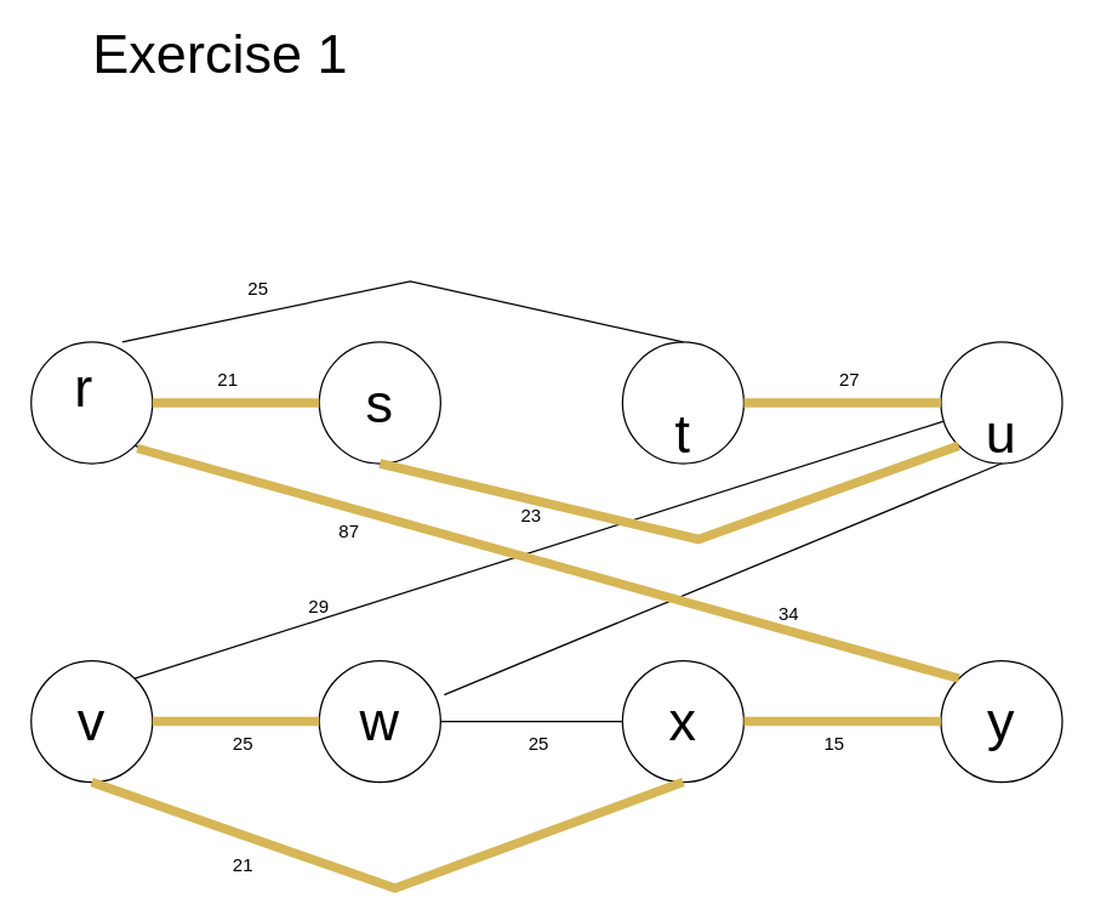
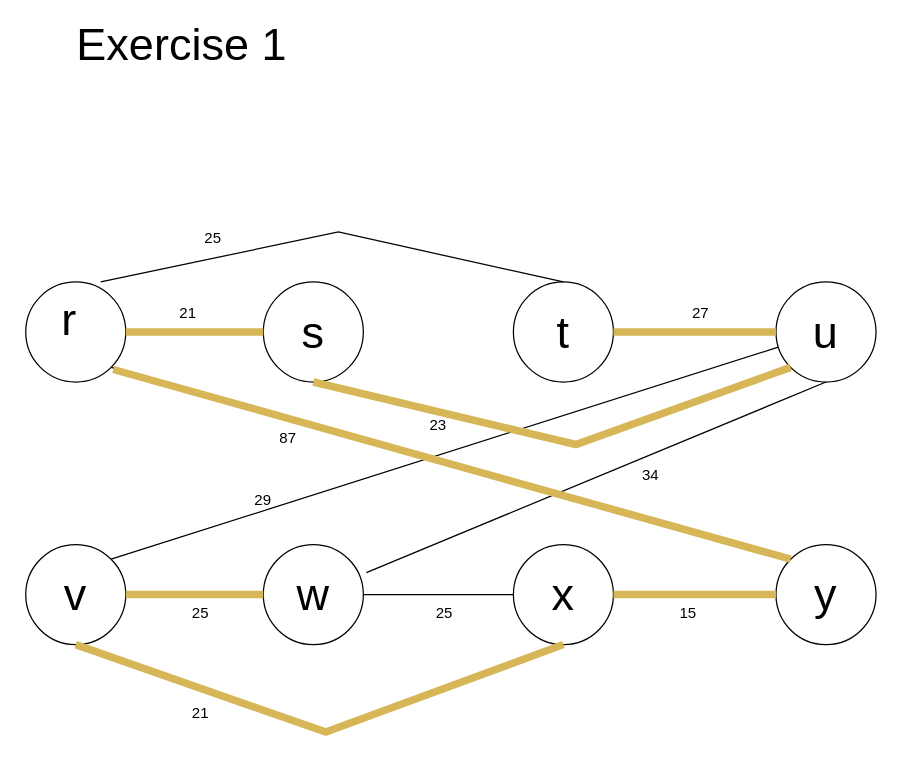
  <mxCell id="0" />
  <mxCell id="1" parent="0" />
  <mxCell id="2" value="" style="ellipse;whiteSpace=wrap;html=1;aspect=fixed;" vertex="1" parent="1"><mxGeometry x="20" y="225" width="80" height="80" as="geometry" /></mxCell>
  <mxCell id="3" value="&lt;font style=&quot;font-size: 36px;&quot;&gt;r&lt;/font&gt;" style="text;html=1;align=center;verticalAlign=middle;whiteSpace=wrap;rounded=0;" vertex="1" parent="1"><mxGeometry x="25" y="240" width="60" height="30" as="geometry" /></mxCell>
  <mxCell id="4" value="" style="ellipse;whiteSpace=wrap;html=1;aspect=fixed;" vertex="1" parent="1"><mxGeometry x="210" y="225" width="80" height="80" as="geometry" /></mxCell>
  <mxCell id="5" value="&lt;font style=&quot;font-size: 36px;&quot;&gt;s&lt;/font&gt;" style="text;html=1;align=center;verticalAlign=middle;whiteSpace=wrap;rounded=0;" vertex="1" parent="1"><mxGeometry x="220" y="250" width="60" height="30" as="geometry" /></mxCell>
  <mxCell id="6" value="" style="ellipse;whiteSpace=wrap;html=1;aspect=fixed;" vertex="1" parent="1"><mxGeometry x="410" y="225" width="80" height="80" as="geometry" /></mxCell>
- <mxCell id="7" value="&lt;font style=&quot;font-size: 36px;&quot;&gt;t&lt;/font&gt;" style="text;html=1;align=center;verticalAlign=middle;whiteSpace=wrap;rounded=0;" vertex="1" parent="1"><mxGeometry x="420" y="270" width="60" height="30" as="geometry" /></mxCell>
+ <mxCell id="7" value="&lt;font style=&quot;font-size: 36px;&quot;&gt;t&lt;/font&gt;" style="text;html=1;align=center;verticalAlign=middle;whiteSpace=wrap;rounded=0;" vertex="1" parent="1"><mxGeometry x="420" y="250" width="60" height="30" as="geometry" /></mxCell>
  <mxCell id="8" value="" style="ellipse;whiteSpace=wrap;html=1;aspect=fixed;" vertex="1" parent="1"><mxGeometry x="620" y="225" width="80" height="80" as="geometry" /></mxCell>
- <mxCell id="9" value="&lt;font style=&quot;font-size: 36px;&quot;&gt;u&lt;/font&gt;" style="text;html=1;align=center;verticalAlign=middle;whiteSpace=wrap;rounded=0;" vertex="1" parent="1"><mxGeometry x="630" y="270" width="60" height="30" as="geometry" /></mxCell>
+ <mxCell id="9" value="&lt;font style=&quot;font-size: 36px;&quot;&gt;u&lt;/font&gt;" style="text;html=1;align=center;verticalAlign=middle;whiteSpace=wrap;rounded=0;" vertex="1" parent="1"><mxGeometry x="630" y="250" width="60" height="30" as="geometry" /></mxCell>
  <mxCell id="10" value="" style="ellipse;whiteSpace=wrap;html=1;aspect=fixed;" vertex="1" parent="1"><mxGeometry x="20" y="435" width="80" height="80" as="geometry" /></mxCell>
  <mxCell id="11" value="&lt;font style=&quot;font-size: 36px;&quot;&gt;v&lt;/font&gt;" style="text;html=1;align=center;verticalAlign=middle;whiteSpace=wrap;rounded=0;" vertex="1" parent="1"><mxGeometry x="30" y="460" width="60" height="30" as="geometry" /></mxCell>
  <mxCell id="12" value="" style="ellipse;whiteSpace=wrap;html=1;aspect=fixed;" vertex="1" parent="1"><mxGeometry x="210" y="435" width="80" height="80" as="geometry" /></mxCell>
  <mxCell id="13" value="&lt;font style=&quot;font-size: 36px;&quot;&gt;w&lt;/font&gt;" style="text;html=1;align=center;verticalAlign=middle;whiteSpace=wrap;rounded=0;" vertex="1" parent="1"><mxGeometry x="220" y="460" width="60" height="30" as="geometry" /></mxCell>
  <mxCell id="14" value="" style="ellipse;whiteSpace=wrap;html=1;aspect=fixed;" vertex="1" parent="1"><mxGeometry x="410" y="435" width="80" height="80" as="geometry" /></mxCell>
  <mxCell id="15" value="&lt;font style=&quot;font-size: 36px;&quot;&gt;x&lt;/font&gt;" style="text;html=1;align=center;verticalAlign=middle;whiteSpace=wrap;rounded=0;" vertex="1" parent="1"><mxGeometry x="420" y="460" width="60" height="30" as="geometry" /></mxCell>
  <mxCell id="16" value="" style="ellipse;whiteSpace=wrap;html=1;aspect=fixed;" vertex="1" parent="1"><mxGeometry x="620" y="435" width="80" height="80" as="geometry" /></mxCell>
  <mxCell id="17" value="&lt;font style=&quot;font-size: 36px;&quot;&gt;y&lt;/font&gt;" style="text;html=1;align=center;verticalAlign=middle;whiteSpace=wrap;rounded=0;" vertex="1" parent="1"><mxGeometry x="630" y="460" width="60" height="30" as="geometry" /></mxCell>
  <mxCell id="18" value="" style="endArrow=none;html=1;rounded=0;exitX=1;exitY=0.5;exitDx=0;exitDy=0;entryX=0;entryY=0.5;entryDx=0;entryDy=0;" edge="1" parent="1" source="2" target="4"><mxGeometry width="50" height="50" relative="1" as="geometry"><mxPoint x="150" y="355" as="sourcePoint" /><mxPoint x="200" y="305" as="targetPoint" /></mxGeometry></mxCell>
  <mxCell id="19" value="21" style="text;html=1;align=center;verticalAlign=middle;whiteSpace=wrap;rounded=0;" vertex="1" parent="1"><mxGeometry x="120" y="235" width="60" height="30" as="geometry" /></mxCell>
  <mxCell id="20" value="" style="endArrow=none;html=1;rounded=0;exitX=0.75;exitY=0;exitDx=0;exitDy=0;exitPerimeter=0;entryX=0.5;entryY=0;entryDx=0;entryDy=0;" edge="1" parent="1" source="2" target="6"><mxGeometry width="50" height="50" relative="1" as="geometry"><mxPoint x="140" y="215" as="sourcePoint" /><mxPoint x="190" y="165" as="targetPoint" /><Array as="points"><mxPoint x="270" y="185" /></Array></mxGeometry></mxCell>
  <mxCell id="21" value="25" style="text;html=1;align=center;verticalAlign=middle;whiteSpace=wrap;rounded=0;" vertex="1" parent="1"><mxGeometry x="140" y="175" width="60" height="30" as="geometry" /></mxCell>
  <mxCell id="22" value="" style="endArrow=none;html=1;rounded=0;exitX=0.5;exitY=1;exitDx=0;exitDy=0;entryX=0;entryY=1;entryDx=0;entryDy=0;" edge="1" parent="1" source="4" target="8"><mxGeometry width="50" height="50" relative="1" as="geometry"><mxPoint x="310" y="335" as="sourcePoint" /><mxPoint x="360" y="285" as="targetPoint" /><Array as="points"><mxPoint x="460" y="355" /></Array></mxGeometry></mxCell>
  <mxCell id="23" value="23" style="text;html=1;align=center;verticalAlign=middle;whiteSpace=wrap;rounded=0;" vertex="1" parent="1"><mxGeometry x="320" y="325" width="60" height="30" as="geometry" /></mxCell>
  <mxCell id="24" value="" style="endArrow=none;html=1;rounded=0;exitX=1;exitY=1;exitDx=0;exitDy=0;entryX=0;entryY=0;entryDx=0;entryDy=0;" edge="1" parent="1" source="2" target="16"><mxGeometry width="50" height="50" relative="1" as="geometry"><mxPoint x="110" y="405" as="sourcePoint" /><mxPoint x="160" y="355" as="targetPoint" /></mxGeometry></mxCell>
  <mxCell id="25" value="87" style="text;html=1;align=center;verticalAlign=middle;whiteSpace=wrap;rounded=0;" vertex="1" parent="1"><mxGeometry x="200" y="335" width="60" height="30" as="geometry" /></mxCell>
  <mxCell id="26" value="" style="endArrow=none;html=1;rounded=0;exitX=1;exitY=0.5;exitDx=0;exitDy=0;entryX=0;entryY=0.5;entryDx=0;entryDy=0;" edge="1" parent="1" source="6" target="8"><mxGeometry width="50" height="50" relative="1" as="geometry"><mxPoint x="510" y="285" as="sourcePoint" /><mxPoint x="610" y="265" as="targetPoint" /></mxGeometry></mxCell>
  <mxCell id="27" value="27" style="text;html=1;align=center;verticalAlign=middle;whiteSpace=wrap;rounded=0;" vertex="1" parent="1"><mxGeometry x="530" y="235" width="60" height="30" as="geometry" /></mxCell>
  <mxCell id="28" value="" style="endArrow=none;html=1;rounded=0;exitX=1;exitY=0;exitDx=0;exitDy=0;" edge="1" parent="1" source="10" target="8"><mxGeometry width="50" height="50" relative="1" as="geometry"><mxPoint x="140" y="445" as="sourcePoint" /><mxPoint x="660" y="365" as="targetPoint" /></mxGeometry></mxCell>
  <mxCell id="29" value="29" style="text;html=1;align=center;verticalAlign=middle;whiteSpace=wrap;rounded=0;" vertex="1" parent="1"><mxGeometry x="180" y="385" width="60" height="30" as="geometry" /></mxCell>
  <mxCell id="30" value="" style="endArrow=none;html=1;rounded=0;exitX=1.03;exitY=0.28;exitDx=0;exitDy=0;exitPerimeter=0;entryX=0.5;entryY=1;entryDx=0;entryDy=0;" edge="1" parent="1" source="12" target="8"><mxGeometry width="50" height="50" relative="1" as="geometry"><mxPoint x="330" y="455" as="sourcePoint" /><mxPoint x="380" y="405" as="targetPoint" /></mxGeometry></mxCell>
- <mxCell id="31" value="34" style="text;html=1;align=center;verticalAlign=middle;whiteSpace=wrap;rounded=0;" vertex="1" parent="1"><mxGeometry x="490" y="390" width="60" height="30" as="geometry" /></mxCell>
+ <mxCell id="31" value="34" style="text;html=1;align=center;verticalAlign=middle;whiteSpace=wrap;rounded=0;" vertex="1" parent="1"><mxGeometry x="490" y="365" width="60" height="30" as="geometry" /></mxCell>
  <mxCell id="32" value="" style="endArrow=none;html=1;rounded=0;exitX=1;exitY=0.5;exitDx=0;exitDy=0;entryX=0;entryY=0.5;entryDx=0;entryDy=0;" edge="1" parent="1" source="10" target="12"><mxGeometry width="50" height="50" relative="1" as="geometry"><mxPoint x="140" y="525" as="sourcePoint" /><mxPoint x="190" y="475" as="targetPoint" /></mxGeometry></mxCell>
  <mxCell id="33" value="25" style="text;html=1;align=center;verticalAlign=middle;whiteSpace=wrap;rounded=0;" vertex="1" parent="1"><mxGeometry x="130" y="475" width="60" height="30" as="geometry" /></mxCell>
  <mxCell id="34" value="" style="endArrow=none;html=1;rounded=0;exitX=0.5;exitY=1;exitDx=0;exitDy=0;entryX=0.5;entryY=1;entryDx=0;entryDy=0;" edge="1" parent="1" source="10" target="14"><mxGeometry width="50" height="50" relative="1" as="geometry"><mxPoint x="80" y="625" as="sourcePoint" /><mxPoint x="130" y="575" as="targetPoint" /><Array as="points"><mxPoint x="260" y="585" /></Array></mxGeometry></mxCell>
  <mxCell id="35" value="21" style="text;html=1;align=center;verticalAlign=middle;whiteSpace=wrap;rounded=0;" vertex="1" parent="1"><mxGeometry x="130" y="555" width="60" height="30" as="geometry" /></mxCell>
  <mxCell id="36" value="" style="endArrow=none;html=1;rounded=0;exitX=1;exitY=0.5;exitDx=0;exitDy=0;entryX=0;entryY=0.5;entryDx=0;entryDy=0;" edge="1" parent="1" source="14" target="16"><mxGeometry width="50" height="50" relative="1" as="geometry"><mxPoint x="510" y="565" as="sourcePoint" /><mxPoint x="560" y="515" as="targetPoint" /></mxGeometry></mxCell>
  <mxCell id="37" value="15" style="text;html=1;align=center;verticalAlign=middle;whiteSpace=wrap;rounded=0;" vertex="1" parent="1"><mxGeometry x="520" y="475" width="60" height="30" as="geometry" /></mxCell>
  <mxCell id="38" value="" style="endArrow=none;html=1;rounded=0;exitX=1;exitY=0.5;exitDx=0;exitDy=0;entryX=0;entryY=0.5;entryDx=0;entryDy=0;" edge="1" parent="1" source="12" target="14"><mxGeometry width="50" height="50" relative="1" as="geometry"><mxPoint x="320" y="505" as="sourcePoint" /><mxPoint x="370" y="455" as="targetPoint" /></mxGeometry></mxCell>
  <mxCell id="39" value="25" style="text;html=1;align=center;verticalAlign=middle;whiteSpace=wrap;rounded=0;" vertex="1" parent="1"><mxGeometry x="325" y="475" width="60" height="30" as="geometry" /></mxCell>
  <mxCell id="40" value="&lt;font style=&quot;font-size: 36px;&quot;&gt;Exercise 1&lt;/font&gt;" style="text;html=1;align=center;verticalAlign=middle;whiteSpace=wrap;rounded=0;" vertex="1" parent="1"><mxGeometry x="50" y="20" width="190" height="30" as="geometry" /></mxCell>
  <mxCell id="41" value="" style="endArrow=none;html=1;rounded=0;" edge="1" parent="1"><mxGeometry width="50" height="50" relative="1" as="geometry"><mxPoint x="490" y="475" as="sourcePoint" /><mxPoint x="620" y="475" as="targetPoint" /></mxGeometry></mxCell>
  <mxCell id="42" value="" style="endArrow=none;html=1;rounded=0;exitX=1;exitY=0.5;exitDx=0;exitDy=0;entryX=0;entryY=0.5;entryDx=0;entryDy=0;fillColor=#fff2cc;strokeColor=#d6b656;strokeWidth=6;" edge="1" parent="1" source="10" target="12"><mxGeometry width="50" height="50" relative="1" as="geometry"><mxPoint x="140" y="565" as="sourcePoint" /><mxPoint x="190" y="515" as="targetPoint" /></mxGeometry></mxCell>
  <mxCell id="43" value="" style="endArrow=none;html=1;rounded=0;entryX=0.5;entryY=1;entryDx=0;entryDy=0;fillColor=#fff2cc;strokeColor=#d6b656;strokeWidth=6;" edge="1" parent="1" target="14"><mxGeometry width="50" height="50" relative="1" as="geometry"><mxPoint x="60" y="515" as="sourcePoint" /><mxPoint x="100" y="605" as="targetPoint" /><Array as="points"><mxPoint x="260" y="585" /></Array></mxGeometry></mxCell>
  <mxCell id="44" value="" style="endArrow=none;html=1;rounded=0;exitX=1;exitY=0.5;exitDx=0;exitDy=0;fillColor=#fff2cc;strokeColor=#d6b656;strokeWidth=6;" edge="1" parent="1" source="14"><mxGeometry width="50" height="50" relative="1" as="geometry"><mxPoint x="500" y="585" as="sourcePoint" /><mxPoint x="620" y="475" as="targetPoint" /></mxGeometry></mxCell>
  <mxCell id="45" value="" style="endArrow=none;html=1;rounded=0;exitX=0;exitY=0;exitDx=0;exitDy=0;fillColor=#fff2cc;strokeColor=#d6b656;strokeWidth=6;" edge="1" parent="1" source="16"><mxGeometry width="50" height="50" relative="1" as="geometry"><mxPoint x="580" y="615" as="sourcePoint" /><mxPoint x="90" y="295" as="targetPoint" /></mxGeometry></mxCell>
  <mxCell id="46" value="" style="endArrow=none;html=1;rounded=0;exitX=1;exitY=0.5;exitDx=0;exitDy=0;entryX=0;entryY=0.5;entryDx=0;entryDy=0;fillColor=#fff2cc;strokeColor=#d6b656;strokeWidth=6;" edge="1" parent="1" source="2" target="4"><mxGeometry width="50" height="50" relative="1" as="geometry"><mxPoint x="80" y="395" as="sourcePoint" /><mxPoint x="130" y="345" as="targetPoint" /></mxGeometry></mxCell>
  <mxCell id="47" value="" style="endArrow=none;html=1;rounded=0;entryX=0;entryY=1;entryDx=0;entryDy=0;fillColor=#fff2cc;strokeColor=#d6b656;strokeWidth=6;" edge="1" parent="1" target="8"><mxGeometry width="50" height="50" relative="1" as="geometry"><mxPoint x="250" y="305" as="sourcePoint" /><mxPoint x="90" y="345" as="targetPoint" /><Array as="points"><mxPoint x="460" y="355" /></Array></mxGeometry></mxCell>
  <mxCell id="48" value="" style="endArrow=none;html=1;rounded=0;exitX=1;exitY=0.5;exitDx=0;exitDy=0;entryX=0;entryY=0.5;entryDx=0;entryDy=0;fillColor=#fff2cc;strokeColor=#d6b656;strokeWidth=6;" edge="1" parent="1" source="6" target="8"><mxGeometry width="50" height="50" relative="1" as="geometry"><mxPoint x="520" y="235" as="sourcePoint" /><mxPoint x="570" y="185" as="targetPoint" /></mxGeometry></mxCell>
